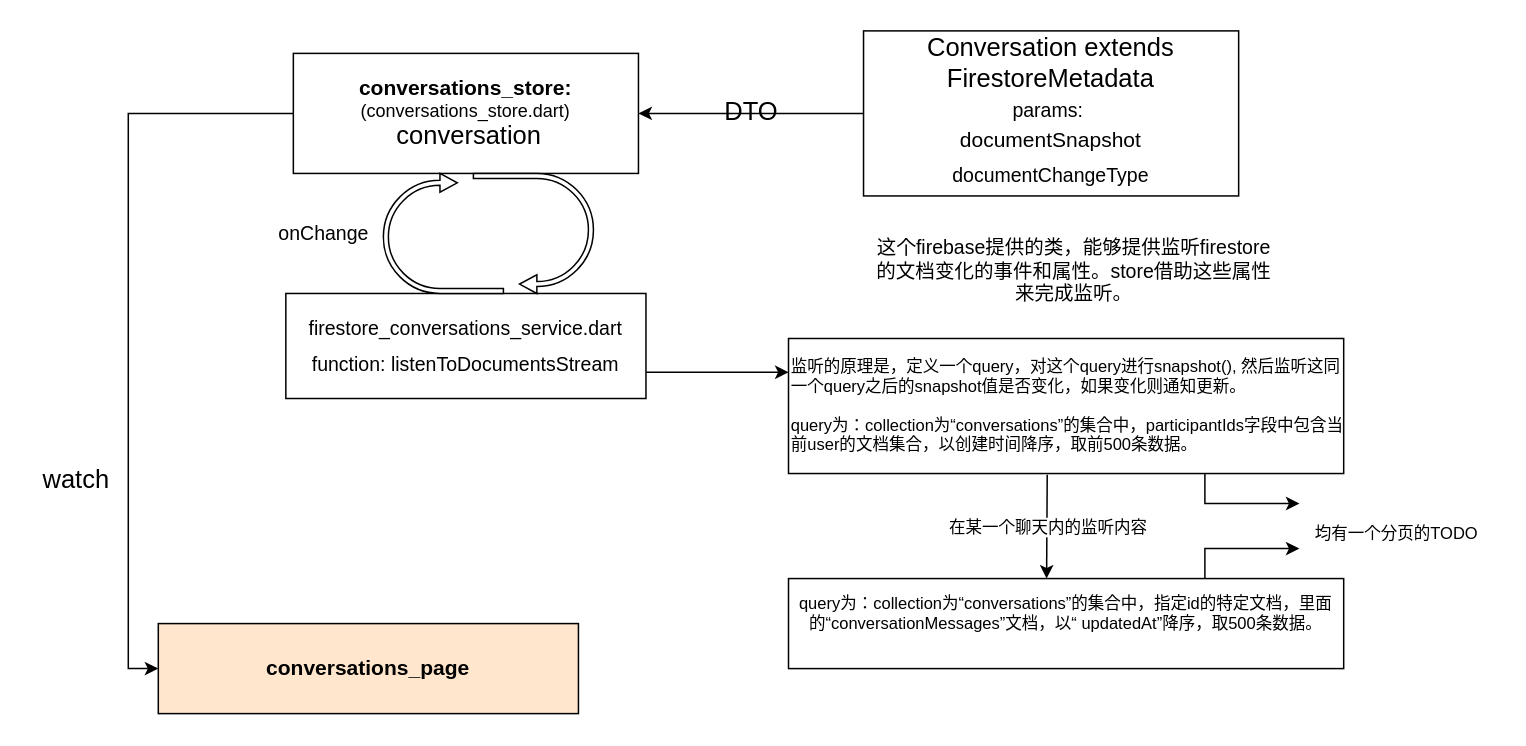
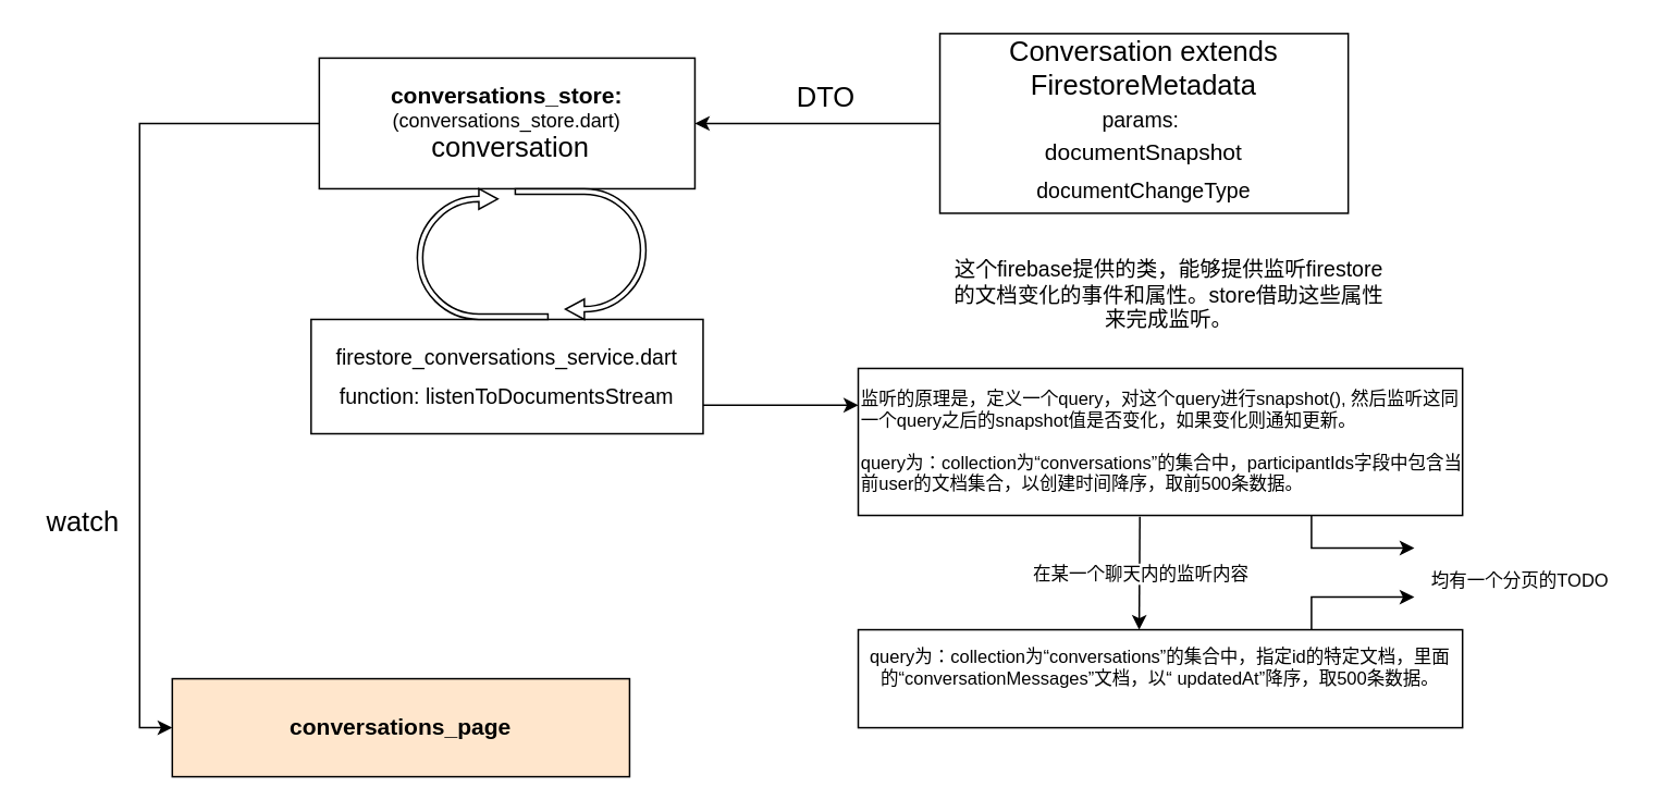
  <mxCell id="0" />
  <mxCell id="1" parent="0" />
  <mxCell id="2" value="&lt;b&gt;&lt;font style=&quot;font-size: 14px;&quot;&gt;conversations_store:&lt;/font&gt;&lt;/b&gt;&lt;br&gt;(conversations_store.dart)&lt;br&gt;&lt;span style=&quot;font-size: 17px;&quot;&gt;&amp;nbsp;c&lt;/span&gt;&lt;span style=&quot;font-size: 17px;&quot;&gt;onversation&lt;/span&gt;" style="rounded=0;whiteSpace=wrap;html=1;" parent="1" vertex="1"><mxGeometry x="195" y="35" width="230" height="80" as="geometry" /></mxCell>
  <mxCell id="3" value="&lt;b&gt;&lt;font style=&quot;font-size: 14px;&quot;&gt;conversations_page&lt;br&gt;&lt;/font&gt;&lt;/b&gt;" style="rounded=0;whiteSpace=wrap;html=1;fillColor=#ffe6cc;" vertex="1" parent="1"><mxGeometry x="105" y="415" width="280" height="60" as="geometry" /></mxCell>
  <mxCell id="4" value="" style="endArrow=classic;html=1;rounded=0;fontSize=14;exitX=0;exitY=0.5;exitDx=0;exitDy=0;entryX=0;entryY=0.5;entryDx=0;entryDy=0;" edge="1" parent="1" source="2" target="3"><mxGeometry width="50" height="50" relative="1" as="geometry"><mxPoint x="415" y="365" as="sourcePoint" /><mxPoint x="465" y="315" as="targetPoint" /><Array as="points"><mxPoint x="85" y="75" /><mxPoint x="85" y="445" /></Array></mxGeometry></mxCell>
  <mxCell id="5" value="&lt;font style=&quot;font-size: 17px;&quot;&gt;watch&lt;/font&gt;" style="text;html=1;align=center;verticalAlign=middle;resizable=0;points=[];autosize=1;strokeColor=none;fillColor=none;fontSize=14;" vertex="1" parent="1"><mxGeometry x="20" y="310" width="60" height="20" as="geometry" /></mxCell>
  <mxCell id="6" style="edgeStyle=orthogonalEdgeStyle;rounded=0;orthogonalLoop=1;jettySize=auto;html=1;exitX=0;exitY=0.5;exitDx=0;exitDy=0;entryX=1;entryY=0.5;entryDx=0;entryDy=0;fontSize=17;" edge="1" parent="1" source="7" target="2"><mxGeometry relative="1" as="geometry" /></mxCell>
  <mxCell id="7" value="Conversation extends FirestoreMetadata&lt;br&gt;&lt;div style=&quot;&quot;&gt;&lt;span style=&quot;font-size: 13px; background-color: initial;&quot;&gt;params:&amp;nbsp;&lt;/span&gt;&lt;/div&gt;&lt;font&gt;&lt;div style=&quot;&quot;&gt;&lt;span style=&quot;font-size: 14px; background-color: initial;&quot;&gt;documentSnapshot&lt;/span&gt;&lt;/div&gt;&lt;/font&gt;&lt;div style=&quot;line-height: 24px;&quot;&gt;&lt;font style=&quot;font-size: 13px;&quot;&gt;documentChangeType&lt;/font&gt;&lt;/div&gt;" style="rounded=0;whiteSpace=wrap;html=1;fontSize=17;align=center;" vertex="1" parent="1"><mxGeometry x="575" y="20" width="250" height="110" as="geometry" /></mxCell>
- <mxCell id="8" value="&lt;span style=&quot;&quot;&gt;DTO&lt;/span&gt;" style="text;html=1;align=center;verticalAlign=middle;resizable=0;points=[];autosize=1;strokeColor=none;fillColor=none;fontSize=17;" vertex="1" parent="1"><mxGeometry x="475" y="60" width="50" height="30" as="geometry" /></mxCell>
+ <mxCell id="8" value="&lt;span style=&quot;&quot;&gt;DTO&lt;/span&gt;" style="text;html=1;align=center;verticalAlign=middle;resizable=0;points=[];autosize=1;strokeColor=none;fillColor=none;fontSize=17;" vertex="1" parent="1"><mxGeometry x="480" y="45" width="50" height="30" as="geometry" /></mxCell>
  <mxCell id="9" value="这个firebase提供的类，能够提供监听firestore&lt;br&gt;的文档变化的事件和属性。store借助这些属性&lt;br&gt;来完成监听。" style="text;html=1;align=center;verticalAlign=middle;resizable=0;points=[];autosize=1;strokeColor=none;fillColor=none;fontSize=13;" vertex="1" parent="1"><mxGeometry x="575" y="155" width="280" height="50" as="geometry" /></mxCell>
  <mxCell id="10" style="edgeStyle=orthogonalEdgeStyle;rounded=0;orthogonalLoop=1;jettySize=auto;html=1;exitX=1;exitY=0.75;exitDx=0;exitDy=0;fontSize=11;" edge="1" parent="1" source="11"><mxGeometry relative="1" as="geometry"><mxPoint x="525" y="247.5" as="targetPoint" /></mxGeometry></mxCell>
  <mxCell id="11" value="&lt;div style=&quot;line-height: 24px;&quot;&gt;firestore_conversations_service.dart&lt;/div&gt;&lt;div style=&quot;line-height: 24px;&quot;&gt;&lt;div style=&quot;line-height: 24px;&quot;&gt;function: listenToDocumentsStream&lt;/div&gt;&lt;/div&gt;" style="rounded=0;whiteSpace=wrap;html=1;fontSize=13;" vertex="1" parent="1"><mxGeometry x="190" y="195" width="240" height="70" as="geometry" /></mxCell>
  <mxCell id="12" value="" style="html=1;shadow=0;dashed=0;align=center;verticalAlign=middle;shape=mxgraph.arrows2.uTurnArrow;dy=1.67;arrowHead=12.5;dx2=11.54;fontSize=13;" vertex="1" parent="1"><mxGeometry x="255" y="115" width="80" height="80" as="geometry" /></mxCell>
  <mxCell id="13" value="" style="html=1;shadow=0;dashed=0;align=center;verticalAlign=middle;shape=mxgraph.arrows2.uTurnArrow;dy=1.67;arrowHead=12.5;dx2=11.54;fontSize=13;rotation=-180;" vertex="1" parent="1"><mxGeometry x="315" y="115" width="80" height="80" as="geometry" /></mxCell>
- <mxCell id="14" value="onChange" style="text;html=1;align=center;verticalAlign=middle;resizable=0;points=[];autosize=1;strokeColor=none;fillColor=none;fontSize=13;" vertex="1" parent="1"><mxGeometry x="175" y="145" width="80" height="20" as="geometry" /></mxCell>
  <mxCell id="15" style="edgeStyle=orthogonalEdgeStyle;rounded=0;orthogonalLoop=1;jettySize=auto;html=1;exitX=0.75;exitY=1;exitDx=0;exitDy=0;fontSize=11;" edge="1" parent="1" source="16"><mxGeometry relative="1" as="geometry"><mxPoint x="865" y="335" as="targetPoint" /></mxGeometry></mxCell>
  <mxCell id="16" value="监听的原理是，定义一个query，对这个query进行snapshot(), 然后监听这同一个query之后的snapshot值是否变化，如果变化则通知更新。&lt;br&gt;&lt;br&gt;query为：collection为“conversations”的集合中，&lt;span style=&quot;&quot;&gt;participantIds字段中包含当前user的文档集合，以创建时间降序，取前500条数据。&lt;/span&gt;" style="whiteSpace=wrap;html=1;fontSize=11;align=left;" vertex="1" parent="1"><mxGeometry x="525" y="225" width="370" height="90" as="geometry" /></mxCell>
  <mxCell id="17" value="" style="endArrow=classic;html=1;rounded=0;fontSize=11;exitX=0.466;exitY=1.009;exitDx=0;exitDy=0;exitPerimeter=0;" edge="1" parent="1" source="16"><mxGeometry relative="1" as="geometry"><mxPoint x="445" y="385" as="sourcePoint" /><mxPoint x="697" y="385" as="targetPoint" /></mxGeometry></mxCell>
  <mxCell id="18" value="在某一个聊天内的监听内容" style="edgeLabel;resizable=0;html=1;align=center;verticalAlign=middle;fontSize=11;" connectable="0" vertex="1" parent="17"><mxGeometry relative="1" as="geometry" /></mxCell>
  <mxCell id="19" style="edgeStyle=orthogonalEdgeStyle;rounded=0;orthogonalLoop=1;jettySize=auto;html=1;exitX=0.75;exitY=0;exitDx=0;exitDy=0;fontSize=11;" edge="1" parent="1" source="20"><mxGeometry relative="1" as="geometry"><mxPoint x="865" y="365" as="targetPoint" /></mxGeometry></mxCell>
  <mxCell id="20" value="&lt;span style=&quot;text-align: left;&quot;&gt;query为：collection为“conversations”的集合中，&lt;/span&gt;&lt;span style=&quot;text-align: left;&quot;&gt;指定id的特定文档，里面的“&lt;/span&gt;&lt;span style=&quot;text-align: start;&quot;&gt;conversationMessages”文档，以“&lt;/span&gt;&lt;span style=&quot;text-align: start;&quot;&gt;&amp;nbsp;updatedAt&lt;/span&gt;&lt;span style=&quot;text-align: start;&quot;&gt;”降序，取500条数据。&lt;/span&gt;&lt;span style=&quot;text-align: left;&quot;&gt;&lt;br&gt;&lt;br&gt;&lt;/span&gt;" style="whiteSpace=wrap;html=1;fontSize=11;" vertex="1" parent="1"><mxGeometry x="525" y="385" width="370" height="60" as="geometry" /></mxCell>
  <mxCell id="21" value="均有一个分页的TODO" style="text;html=1;align=center;verticalAlign=middle;resizable=0;points=[];autosize=1;strokeColor=none;fillColor=none;fontSize=11;" vertex="1" parent="1"><mxGeometry x="865" y="345" width="130" height="20" as="geometry" /></mxCell>
